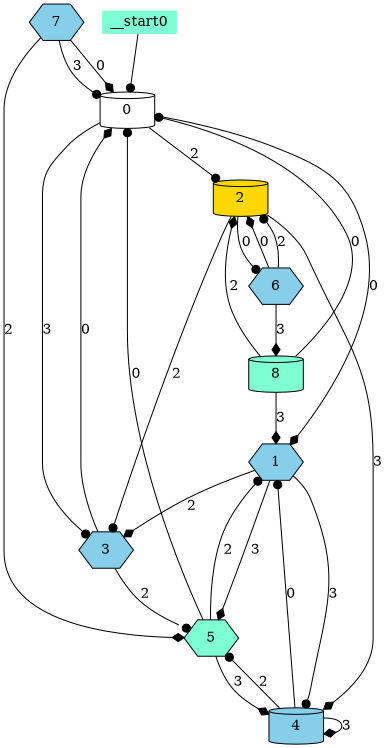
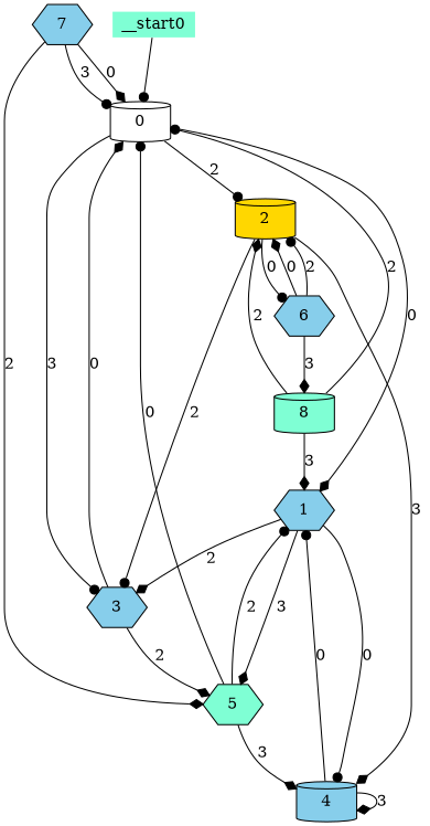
  digraph {
    node [fillcolor=skyblue shape=hexagon style=filled]
    edge [arrowhead=diamond]
    n1 [fillcolor=white label=0 shape=cylinder]
    n2 [label=1]
    n3 [fillcolor=gold label=2 shape=cylinder]
    n4 [label=3]
    n5 [label=4 shape=cylinder]
    n6 [fillcolor=aquamarine label=5]
    n7 [label=6]
    n8 [fillcolor=aquamarine label=8 shape=cylinder]
    n9 [label=7]
    __start0 [fillcolor=aquamarine height=0 shape=none width=0]
    n1 -> n2 [label=0]
    n1 -> n3 [arrowhead=dot label=2]
    n1 -> n4 [arrowhead=dot label=3]
    n2 -> n4 [label=2]
-   n2 -> n5 [arrowhead=dot label=3]
+   n2 -> n5 [arrowhead=dot label=0]
    n2 -> n6 [label=3]
    n3 -> n4 [arrowhead=dot label=2]
    n3 -> n5 [label=3]
    n3 -> n7 [arrowhead=dot label=0]
    n4 -> n1 [label=0]
-   n4 -> n6 [arrowhead=dot label=2]
+   n4 -> n6 [label=2]
    n5 -> n2 [arrowhead=dot label=0]
    n5 -> n5 [label=3]
-   n5 -> n6 [arrowhead=dot label=2]
    n6 -> n1 [arrowhead=dot label=0]
    n6 -> n2 [arrowhead=dot label=2]
    n6 -> n5 [label=3]
    n7 -> n3 [label=0]
    n7 -> n3 [arrowhead=dot label=2]
    n7 -> n8 [label=3]
-   n8 -> n1 [arrowhead=dot label=0]
+   n8 -> n1 [arrowhead=dot label=2]
    n8 -> n2 [label=3]
    n8 -> n3 [label=2]
    n9 -> n1 [label=0]
    n9 -> n1 [arrowhead=dot label=3]
    n9 -> n6 [label=2]
    __start0 -> n1 [arrowhead=dot]
  }
